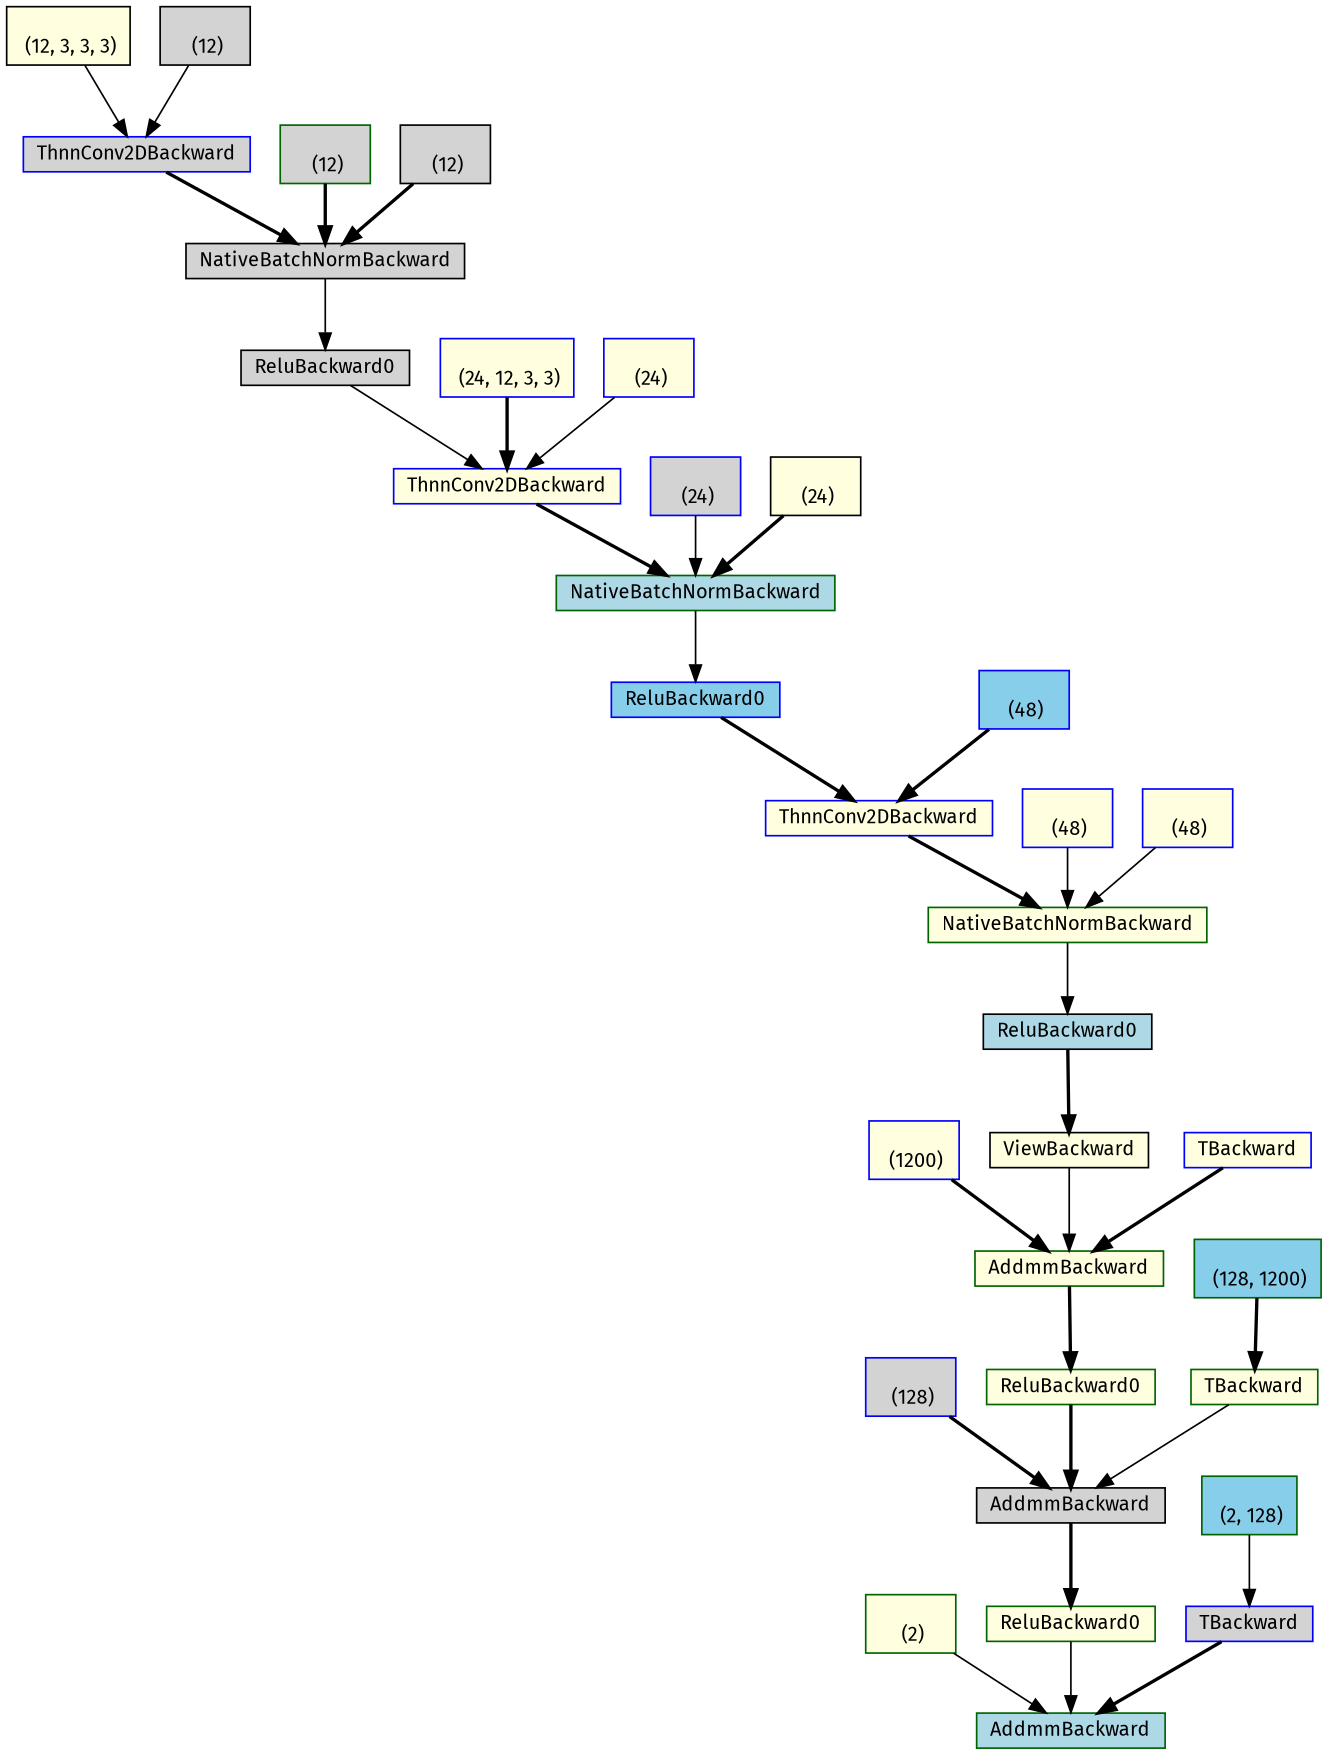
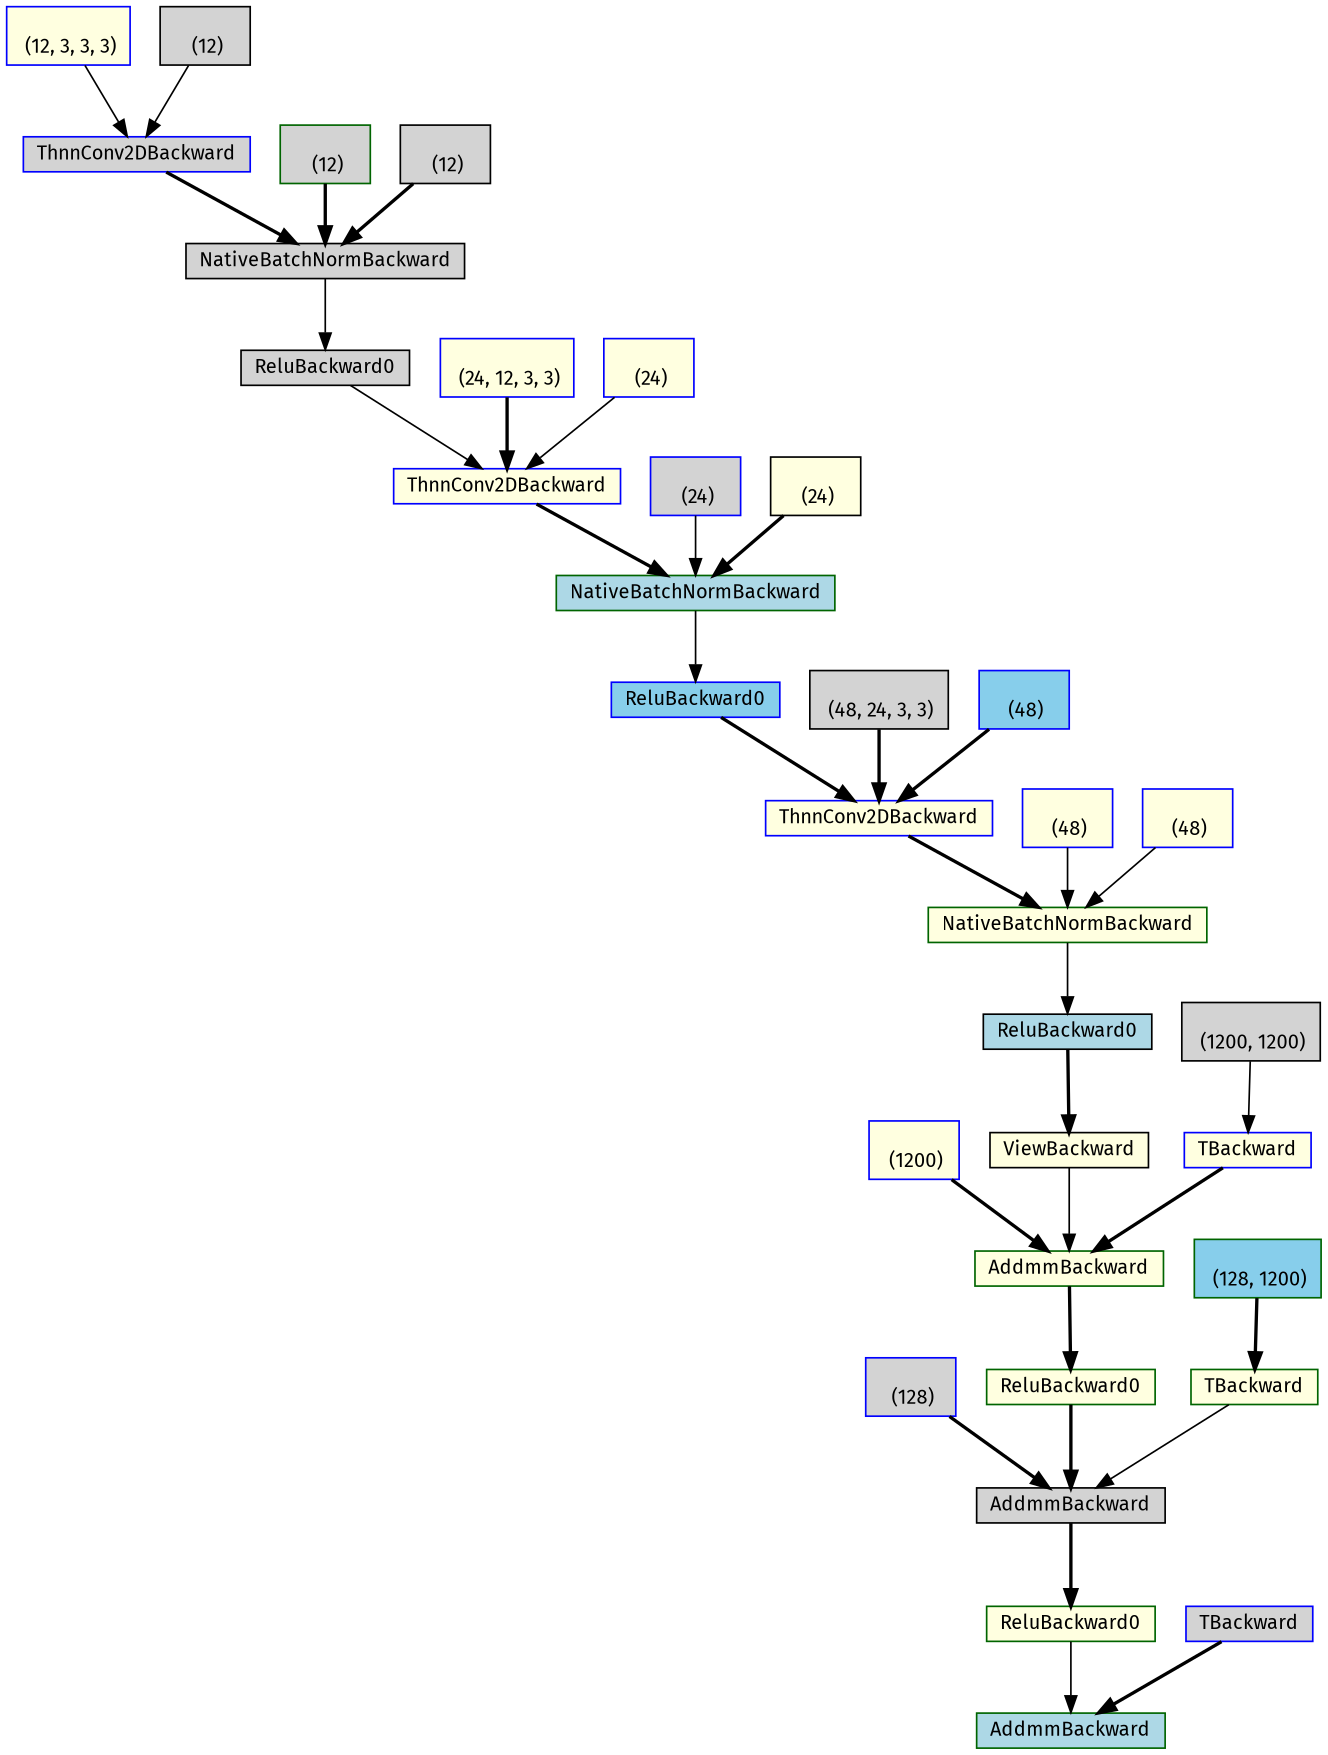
  digraph {
    fontname="Fira Sans"
    node [align=left color=blue fillcolor=lightyellow fontname="Fira Sans" fontsize=12 ranksep=0.1 shape=box style=filled]
    edge [fontname="Fira Sans" style=bold]
    n1 [color=darkgreen fillcolor=lightblue height=0.2 label=AddmmBackward]
-   n2 [color=darkgreen height=0.2 label="\n (2)"]
    n3 [color=darkgreen height=0.2 label=ReluBackward0]
    n4 [color=black fillcolor=lightgrey height=0.2 label=AddmmBackward]
    n5 [fillcolor=lightgrey height=0.2 label="\n (128)"]
    n6 [color=darkgreen height=0.2 label=ReluBackward0]
    n7 [color=darkgreen height=0.2 label=AddmmBackward]
    n8 [height=0.2 label="\n (1200)"]
    n9 [color=black height=0.2 label=ViewBackward]
    n10 [color=black fillcolor=lightblue height=0.2 label=ReluBackward0]
    n11 [color=darkgreen height=0.2 label=NativeBatchNormBackward]
    n12 [height=0.2 label=ThnnConv2DBackward]
    n13 [fillcolor=skyblue height=0.2 label=ReluBackward0]
    n14 [color=darkgreen fillcolor=lightblue height=0.2 label=NativeBatchNormBackward]
    n15 [height=0.2 label=ThnnConv2DBackward]
    n16 [color=black fillcolor=lightgrey height=0.2 label=ReluBackward0]
    n17 [color=black fillcolor=lightgrey height=0.2 label=NativeBatchNormBackward]
    n18 [fillcolor=lightgrey height=0.2 label=ThnnConv2DBackward]
-   n19 [color=black height=0.2 label="\n (12, 3, 3, 3)"]
+   n19 [height=0.2 label="\n (12, 3, 3, 3)"]
    n20 [color=black fillcolor=lightgrey height=0.2 label="\n (12)"]
    n21 [color=darkgreen fillcolor=lightgrey height=0.2 label="\n (12)"]
    n22 [color=black fillcolor=lightgrey height=0.2 label="\n (12)"]
    n23 [height=0.2 label="\n (24, 12, 3, 3)"]
    n24 [height=0.2 label="\n (24)"]
    n25 [fillcolor=lightgrey height=0.2 label="\n (24)"]
    n26 [color=black height=0.2 label="\n (24)"]
+   n27 [color=black fillcolor=lightgrey height=0.2 label="\n (48, 24, 3, 3)"]
    n28 [fillcolor=skyblue height=0.2 label="\n (48)"]
    n29 [height=0.2 label="\n (48)"]
    n30 [height=0.2 label="\n (48)"]
    n31 [height=0.2 label=TBackward]
+   n32 [color=black fillcolor=lightgrey height=0.2 label="\n (1200, 1200)"]
    n33 [color=darkgreen height=0.2 label=TBackward]
    n34 [color=darkgreen fillcolor=skyblue height=0.2 label="\n (128, 1200)"]
    n35 [fillcolor=lightgrey height=0.2 label=TBackward]
-   n36 [color=darkgreen fillcolor=skyblue height=0.2 label="\n (2, 128)"]
-   n2 -> n1 [style=solid]
    n3 -> n1 [style=solid]
    n4 -> n3
    n5 -> n4
    n6 -> n4
    n7 -> n6
    n8 -> n7
    n9 -> n7 [style=solid]
    n10 -> n9
    n11 -> n10 [style=solid]
    n12 -> n11
    n13 -> n12
    n14 -> n13 [style=solid]
    n15 -> n14
    n16 -> n15 [style=solid]
    n17 -> n16 [style=solid]
    n18 -> n17
    n19 -> n18 [style=solid]
    n20 -> n18 [style=solid]
    n21 -> n17
    n22 -> n17
    n23 -> n15
    n24 -> n15 [style=solid]
    n25 -> n14 [style=solid]
    n26 -> n14
+   n27 -> n12
    n28 -> n12
    n29 -> n11 [style=solid]
    n30 -> n11 [style=solid]
    n31 -> n7
+   n32 -> n31 [style=solid]
    n33 -> n4 [style=solid]
    n34 -> n33
    n35 -> n1
-   n36 -> n35 [style=solid]
  }
